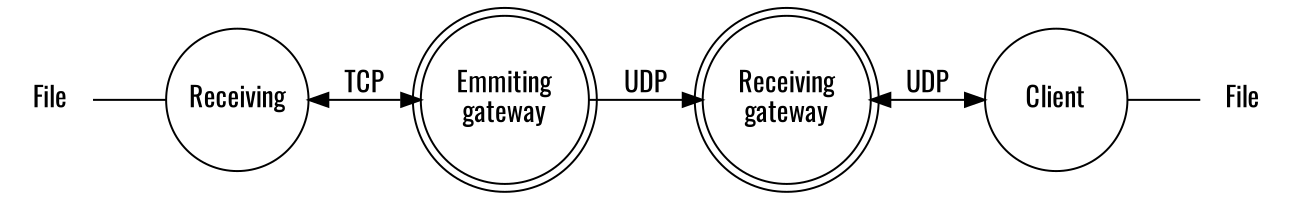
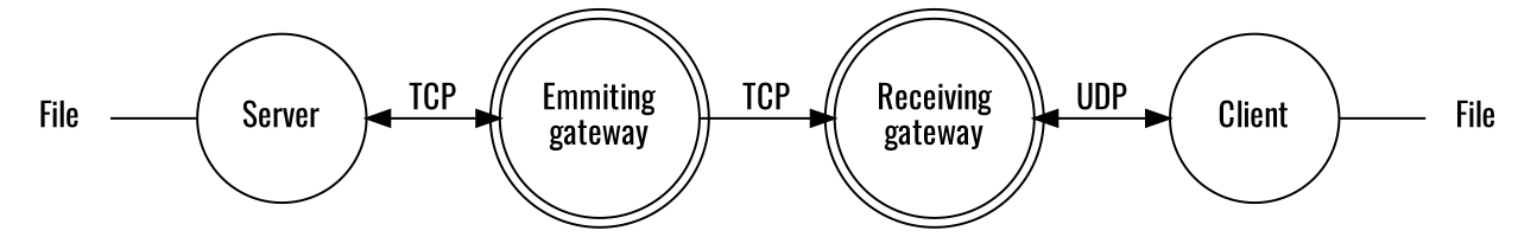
  digraph {
    fontname=Oswald
    rankdir=LR
    node [fontname=Oswald shape=plaintext]
    edge [dir=none fontname=Oswald]
    n1 [label=File width=0.6]
-   n2 [label=Receiving shape=circle width=1]
+   n2 [label=Server shape=circle width=1]
    n3 [label="Emmiting\ngateway" shape=doublecircle width=1]
    n4 [label=File width=0.6]
    n5 [label="Receiving\ngateway" shape=doublecircle width=1]
    n6 [label=Client shape=circle width=1]
    n1 -> n2
    n2 -> n3 [dir=both label=TCP]
-   n3 -> n5 [dir=normal label=UDP]
+   n3 -> n5 [dir=normal label=TCP]
    n5 -> n6 [dir=both label=UDP]
    n6 -> n4
  }
